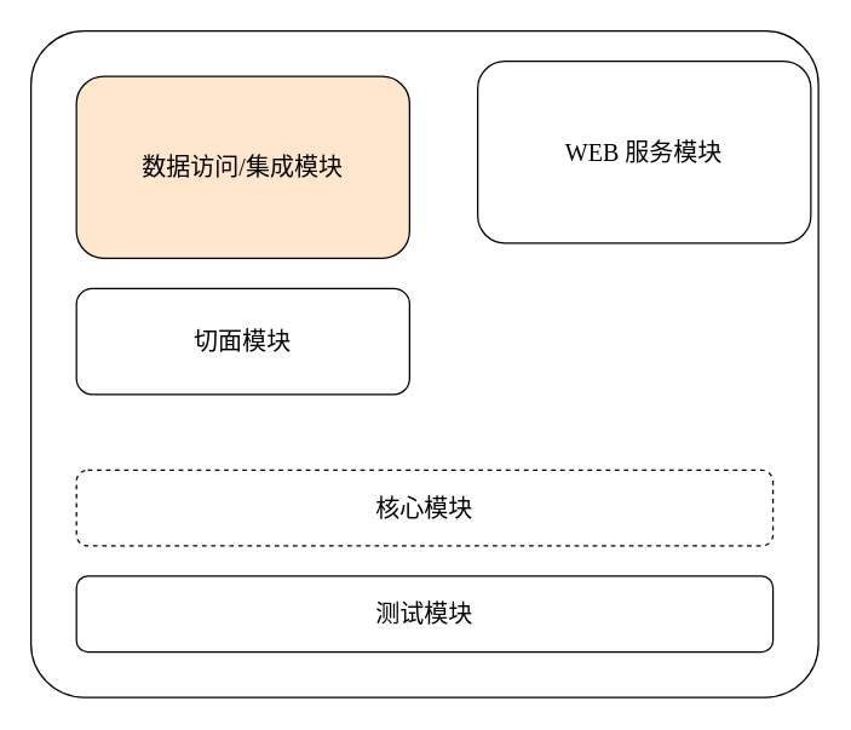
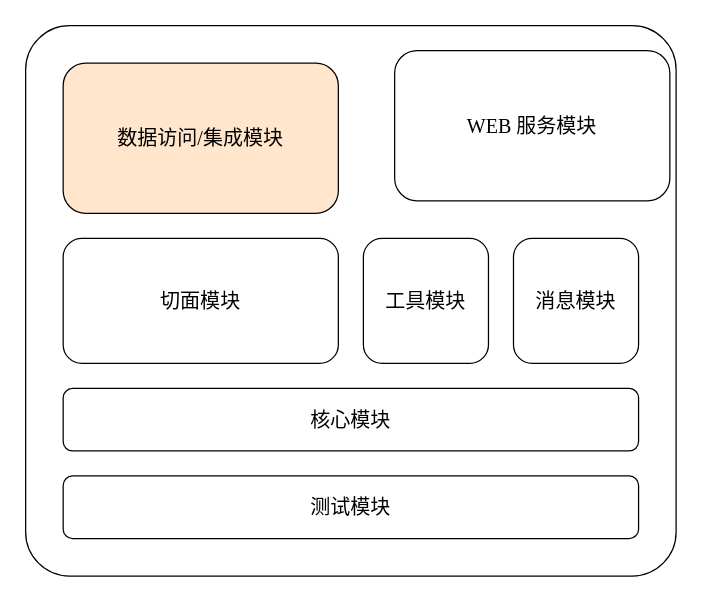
  <mxCell id="0" />
  <mxCell id="1" parent="0" />
  <mxCell id="2" value="" style="rounded=1;whiteSpace=wrap;html=1;fontFamily=Songti SC;fontSize=16;shadow=0;glass=0;arcSize=8;imageHeight=24;" parent="1" vertex="1"><mxGeometry x="20" y="20" width="520" height="440" as="geometry" /></mxCell>
- <mxCell id="3" value="核心模块" style="rounded=1;whiteSpace=wrap;html=1;fontFamily=Songti SC;fontSize=16;dashed=1;" parent="1" vertex="1"><mxGeometry x="50" y="310" width="460" height="50" as="geometry" /></mxCell>
- <mxCell id="4" value="切面模块" style="rounded=1;whiteSpace=wrap;html=1;fontFamily=Songti SC;fontSize=16;" parent="1" vertex="1"><mxGeometry x="50" y="190" width="220" height="70" as="geometry" /></mxCell>
+ <mxCell id="3" value="核心模块" style="rounded=1;whiteSpace=wrap;html=1;fontFamily=Songti SC;fontSize=16;" parent="1" vertex="1"><mxGeometry x="50" y="310" width="460" height="50" as="geometry" /></mxCell>
+ <mxCell id="4" value="切面模块" style="rounded=1;whiteSpace=wrap;html=1;fontFamily=Songti SC;fontSize=16;" parent="1" vertex="1"><mxGeometry x="50" y="190" width="220" height="100" as="geometry" /></mxCell>
+ <mxCell id="5" value="消息模块" style="rounded=1;whiteSpace=wrap;html=1;fontFamily=Songti SC;fontSize=16;" parent="1" vertex="1"><mxGeometry x="410" y="190" width="100" height="100" as="geometry" /></mxCell>
+ <mxCell id="6" value="工具模块" style="rounded=1;whiteSpace=wrap;html=1;fontFamily=Songti SC;fontSize=16;" parent="1" vertex="1"><mxGeometry x="290" y="190" width="100" height="100" as="geometry" /></mxCell>
  <mxCell id="7" value="测试模块" style="rounded=1;whiteSpace=wrap;html=1;fontFamily=Songti SC;fontSize=16;" parent="1" vertex="1"><mxGeometry x="50" y="380" width="460" height="50" as="geometry" /></mxCell>
  <mxCell id="8" value="数据访问/集成模块" style="rounded=1;whiteSpace=wrap;html=1;fontFamily=Songti SC;fontSize=16;fillColor=#ffe6cc;" parent="1" vertex="1"><mxGeometry x="50" y="50" width="220" height="120" as="geometry" /></mxCell>
  <mxCell id="9" value="WEB 服务模块" style="rounded=1;whiteSpace=wrap;html=1;fontFamily=Songti SC;fontSize=16;" parent="1" vertex="1"><mxGeometry x="315" y="40" width="220" height="120" as="geometry" /></mxCell>
